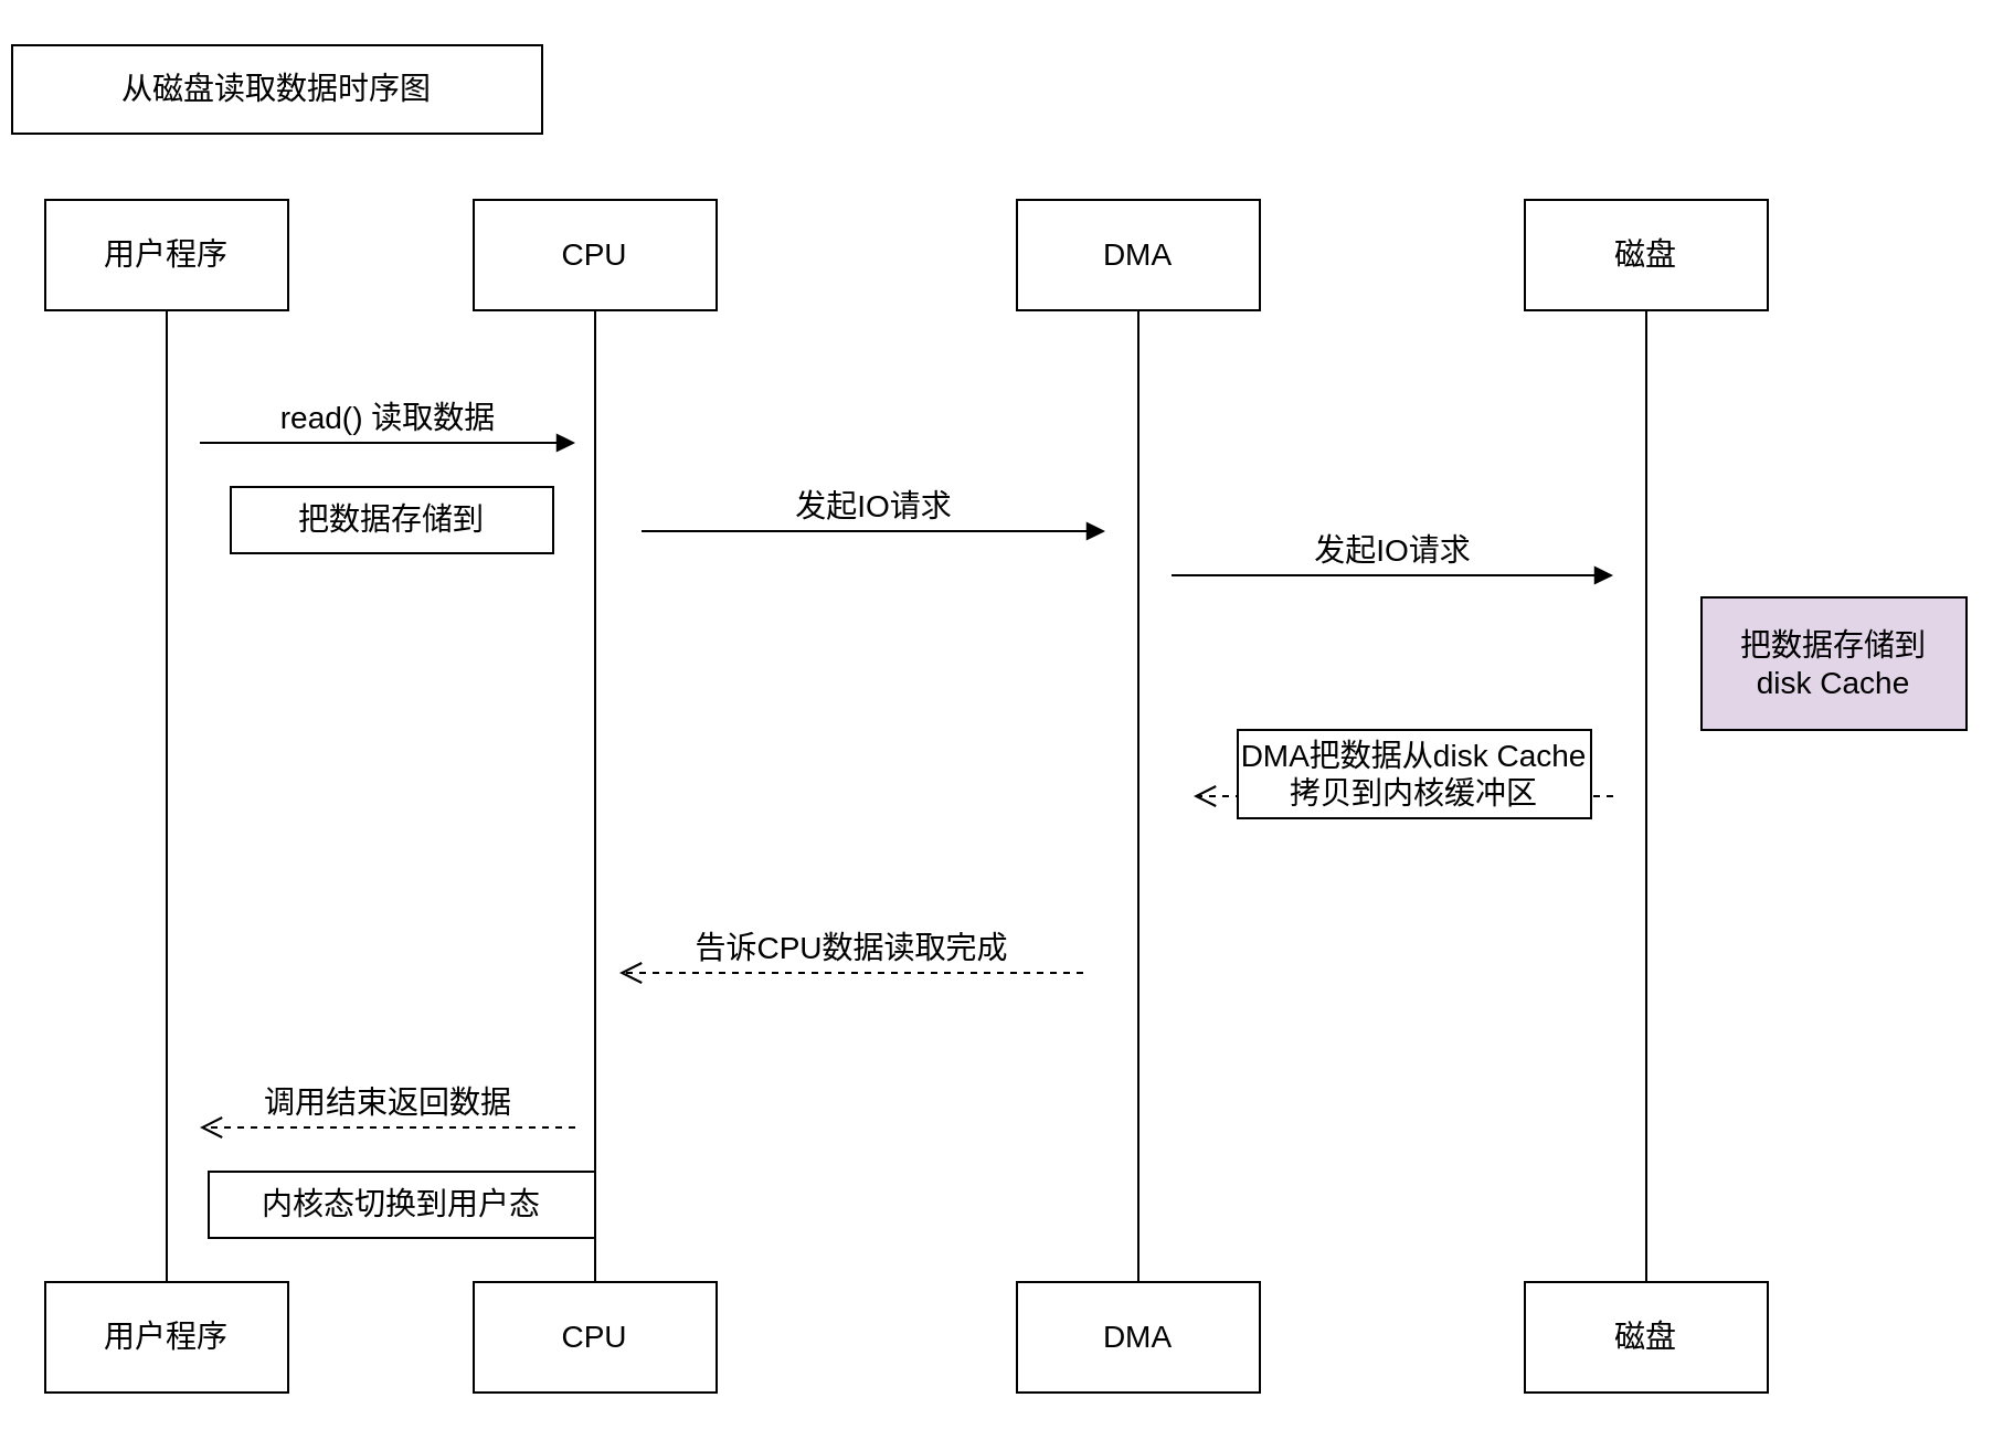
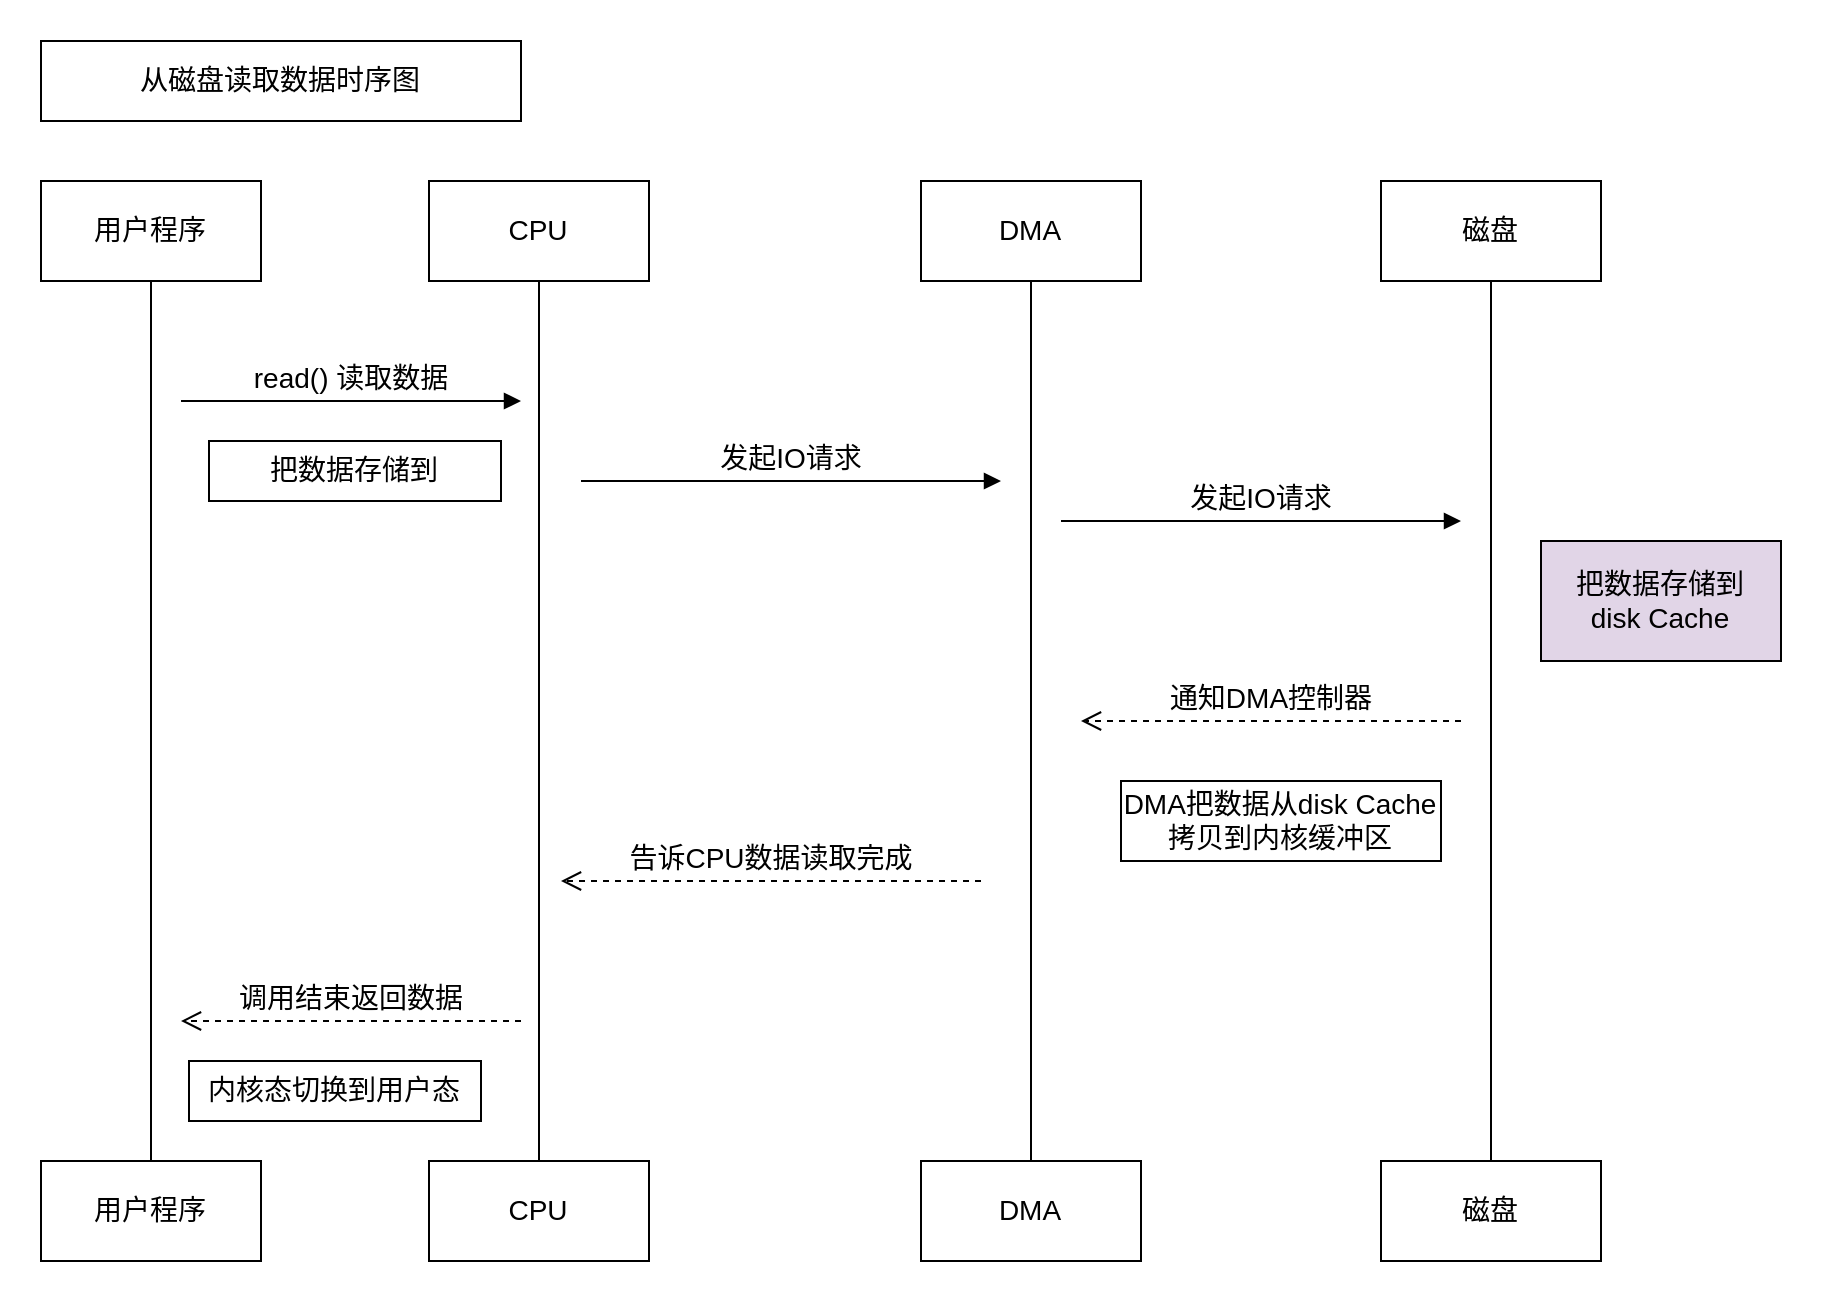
  <mxCell id="0" />
  <mxCell id="1" parent="0" />
- <mxCell id="2" value="从磁盘读取数据时序图" style="rounded=0;whiteSpace=wrap;html=1;fontSize=14;" vertex="1" parent="1"><mxGeometry x="5" y="20" width="240" height="40" as="geometry" /></mxCell>
+ <mxCell id="2" value="从磁盘读取数据时序图" style="rounded=0;whiteSpace=wrap;html=1;fontSize=14;" vertex="1" parent="1"><mxGeometry x="20" y="20" width="240" height="40" as="geometry" /></mxCell>
  <mxCell id="3" value="用户程序" style="rounded=0;whiteSpace=wrap;html=1;fontSize=14;" vertex="1" parent="1"><mxGeometry x="20" y="90" width="110" height="50" as="geometry" /></mxCell>
  <mxCell id="4" value="" style="endArrow=none;html=1;rounded=0;entryX=0.5;entryY=1;entryDx=0;entryDy=0;fontSize=14;" edge="1" parent="1" target="3"><mxGeometry width="50" height="50" relative="1" as="geometry"><mxPoint x="75" y="580" as="sourcePoint" /><mxPoint x="80" y="240" as="targetPoint" /></mxGeometry></mxCell>
  <mxCell id="5" value="用户程序" style="rounded=0;whiteSpace=wrap;html=1;fontSize=14;" vertex="1" parent="1"><mxGeometry x="20" y="580" width="110" height="50" as="geometry" /></mxCell>
  <mxCell id="6" value="CPU" style="rounded=0;whiteSpace=wrap;html=1;fontSize=14;" vertex="1" parent="1"><mxGeometry x="214" y="90" width="110" height="50" as="geometry" /></mxCell>
  <mxCell id="7" value="" style="endArrow=none;html=1;rounded=0;entryX=0.5;entryY=1;entryDx=0;entryDy=0;fontSize=14;" edge="1" parent="1" target="6"><mxGeometry width="50" height="50" relative="1" as="geometry"><mxPoint x="269" y="580" as="sourcePoint" /><mxPoint x="274" y="240" as="targetPoint" /></mxGeometry></mxCell>
  <mxCell id="8" value="CPU" style="rounded=0;whiteSpace=wrap;html=1;fontSize=14;" vertex="1" parent="1"><mxGeometry x="214" y="580" width="110" height="50" as="geometry" /></mxCell>
  <mxCell id="9" value="DMA" style="rounded=0;whiteSpace=wrap;html=1;fontSize=14;" vertex="1" parent="1"><mxGeometry x="460" y="90" width="110" height="50" as="geometry" /></mxCell>
  <mxCell id="10" value="" style="endArrow=none;html=1;rounded=0;entryX=0.5;entryY=1;entryDx=0;entryDy=0;fontSize=14;" edge="1" parent="1" target="9"><mxGeometry width="50" height="50" relative="1" as="geometry"><mxPoint x="515" y="580" as="sourcePoint" /><mxPoint x="520" y="240" as="targetPoint" /></mxGeometry></mxCell>
  <mxCell id="11" value="DMA" style="rounded=0;whiteSpace=wrap;html=1;fontSize=14;" vertex="1" parent="1"><mxGeometry x="460" y="580" width="110" height="50" as="geometry" /></mxCell>
  <mxCell id="12" value="磁盘" style="rounded=0;whiteSpace=wrap;html=1;fontSize=14;" vertex="1" parent="1"><mxGeometry x="690" y="90" width="110" height="50" as="geometry" /></mxCell>
  <mxCell id="13" value="" style="endArrow=none;html=1;rounded=0;entryX=0.5;entryY=1;entryDx=0;entryDy=0;fontSize=14;" edge="1" parent="1" target="12"><mxGeometry width="50" height="50" relative="1" as="geometry"><mxPoint x="745" y="580" as="sourcePoint" /><mxPoint x="750" y="240" as="targetPoint" /></mxGeometry></mxCell>
  <mxCell id="14" value="磁盘" style="rounded=0;whiteSpace=wrap;html=1;fontSize=14;" vertex="1" parent="1"><mxGeometry x="690" y="580" width="110" height="50" as="geometry" /></mxCell>
  <mxCell id="15" value="read() 读取数据" style="html=1;verticalAlign=bottom;endArrow=block;curved=0;rounded=0;fontSize=14;" edge="1" parent="1"><mxGeometry width="80" relative="1" as="geometry"><mxPoint x="90" y="200" as="sourcePoint" /><mxPoint x="260" y="200" as="targetPoint" /></mxGeometry></mxCell>
  <mxCell id="16" value="发起IO请求" style="html=1;verticalAlign=bottom;endArrow=block;curved=0;rounded=0;fontSize=14;" edge="1" parent="1"><mxGeometry width="80" relative="1" as="geometry"><mxPoint x="290" y="240" as="sourcePoint" /><mxPoint x="500" y="240" as="targetPoint" /></mxGeometry></mxCell>
  <mxCell id="17" value="发起IO请求" style="html=1;verticalAlign=bottom;endArrow=block;curved=0;rounded=0;fontSize=14;" edge="1" parent="1"><mxGeometry width="80" relative="1" as="geometry"><mxPoint x="530" y="260" as="sourcePoint" /><mxPoint x="730" y="260" as="targetPoint" /></mxGeometry></mxCell>
  <mxCell id="18" value="把数据存储到&lt;div&gt;disk Cache&lt;/div&gt;" style="rounded=0;whiteSpace=wrap;html=1;fontSize=14;fillColor=#e1d5e7;" vertex="1" parent="1"><mxGeometry x="770" y="270" width="120" height="60" as="geometry" /></mxCell>
  <mxCell id="19" value="通知DMA控制器" style="html=1;verticalAlign=bottom;endArrow=open;dashed=1;endSize=8;curved=0;rounded=0;fontSize=14;" edge="1" parent="1"><mxGeometry relative="1" as="geometry"><mxPoint x="730" y="360" as="sourcePoint" /><mxPoint x="540" y="360" as="targetPoint" /></mxGeometry></mxCell>
- <mxCell id="20" value="DMA把数据从disk Cache&lt;div&gt;拷贝到内核缓冲区&lt;/div&gt;" style="rounded=0;whiteSpace=wrap;html=1;fontSize=14;" vertex="1" parent="1"><mxGeometry x="560" y="330" width="160" height="40" as="geometry" /></mxCell>
+ <mxCell id="20" value="DMA把数据从disk Cache&lt;div&gt;拷贝到内核缓冲区&lt;/div&gt;" style="rounded=0;whiteSpace=wrap;html=1;fontSize=14;" vertex="1" parent="1"><mxGeometry x="560" y="390" width="160" height="40" as="geometry" /></mxCell>
  <mxCell id="21" value="告诉CPU数据读取完成" style="html=1;verticalAlign=bottom;endArrow=open;dashed=1;endSize=8;curved=0;rounded=0;fontSize=14;" edge="1" parent="1"><mxGeometry relative="1" as="geometry"><mxPoint x="490" y="440" as="sourcePoint" /><mxPoint x="280" y="440" as="targetPoint" /></mxGeometry></mxCell>
  <mxCell id="22" value="调用结束返回数据" style="html=1;verticalAlign=bottom;endArrow=open;dashed=1;endSize=8;curved=0;rounded=0;fontSize=14;" edge="1" parent="1"><mxGeometry relative="1" as="geometry"><mxPoint x="260" y="510" as="sourcePoint" /><mxPoint x="90" y="510" as="targetPoint" /></mxGeometry></mxCell>
- <mxCell id="23" value="内核态切换到用户态" style="rounded=0;whiteSpace=wrap;html=1;fontSize=14;" vertex="1" parent="1"><mxGeometry x="94" y="530" width="175" height="30" as="geometry" /></mxCell>
+ <mxCell id="23" value="内核态切换到用户态" style="rounded=0;whiteSpace=wrap;html=1;fontSize=14;" vertex="1" parent="1"><mxGeometry x="94" y="530" width="146" height="30" as="geometry" /></mxCell>
  <mxCell id="24" value="把数据存储到" style="rounded=0;whiteSpace=wrap;html=1;fontSize=14;" vertex="1" parent="1"><mxGeometry x="104" y="220" width="146" height="30" as="geometry" /></mxCell>
